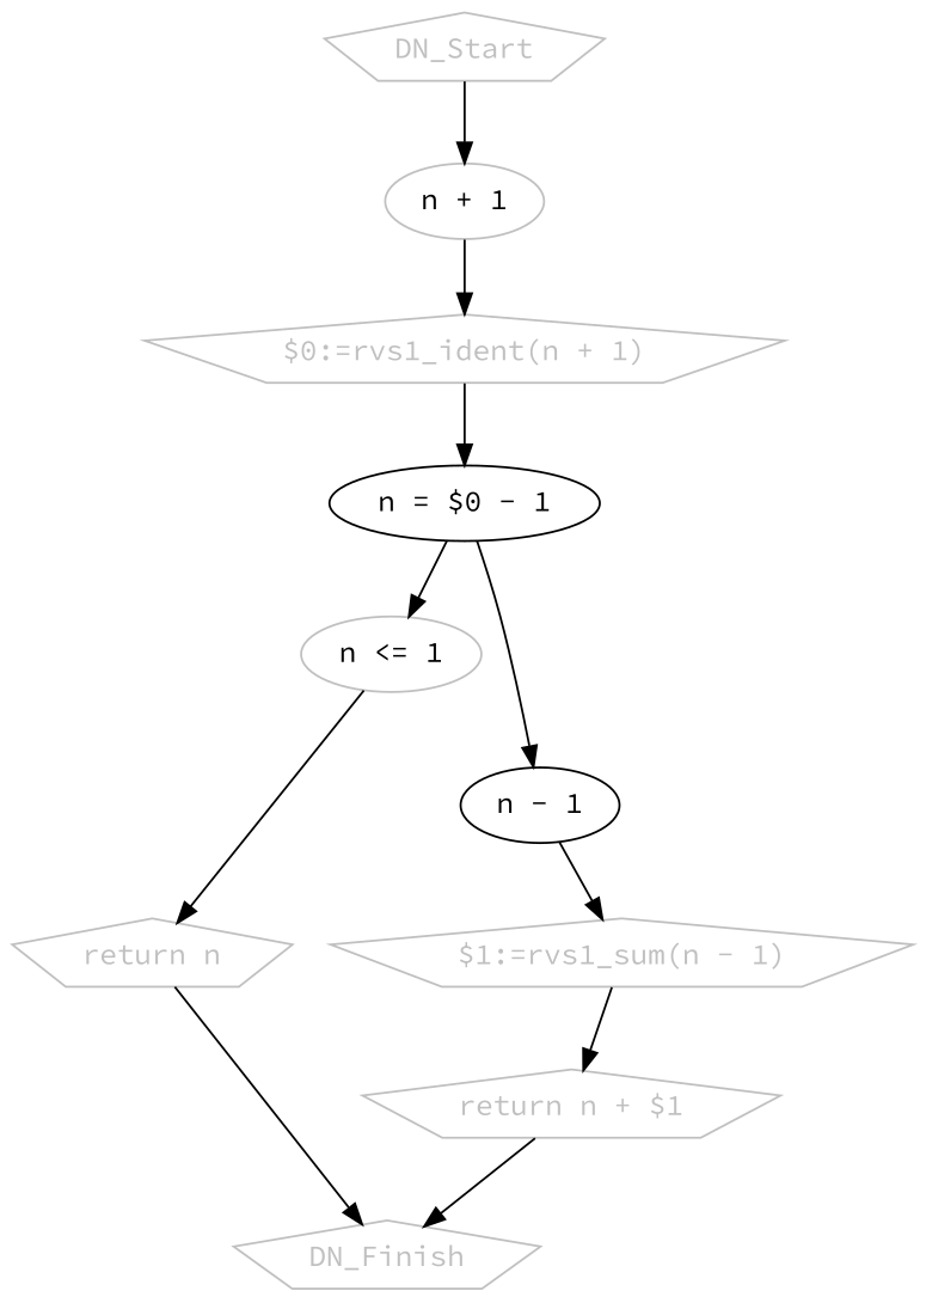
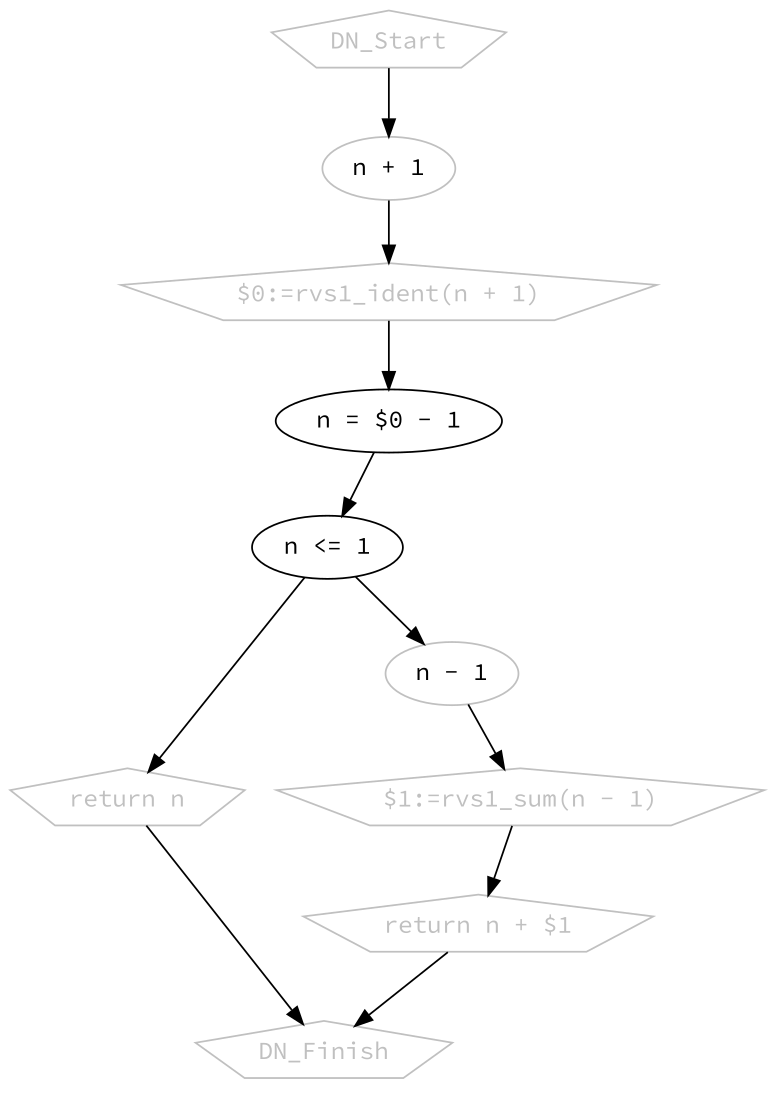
  digraph {
    fontname="Source Code Pro"
    node [color=grey fontcolor=grey fontname="Source Code Pro" shape=pentagon]
    edge [fontname="Source Code Pro"]
    n1 [label=DN_Start]
    n2 [label="n + 1" fontcolor="" shape=""]
    n3 [label="$0:=rvs1_ident(n + 1)"]
    n4 [label="n = $0 - 1" color="" fontcolor="" shape=""]
-   n5 [label="n <= 1" fontcolor="" shape=""]
+   n5 [label="n <= 1" color="" fontcolor="" shape=""]
    n6 [label="return n"]
-   n7 [label="n - 1" color="" fontcolor="" shape=""]
+   n7 [label="n - 1" fontcolor="" shape=""]
    n8 [label=DN_Finish]
    n9 [label="$1:=rvs1_sum(n - 1)"]
    n10 [label="return n + $1"]
    n1 -> n2
    n2 -> n3
    n3 -> n4
    n4 -> n5
    n5 -> n6
-   n4 -> n7
+   n5 -> n7
    n6 -> n8
    n7 -> n9
    n9 -> n10
    n10 -> n8
  }
